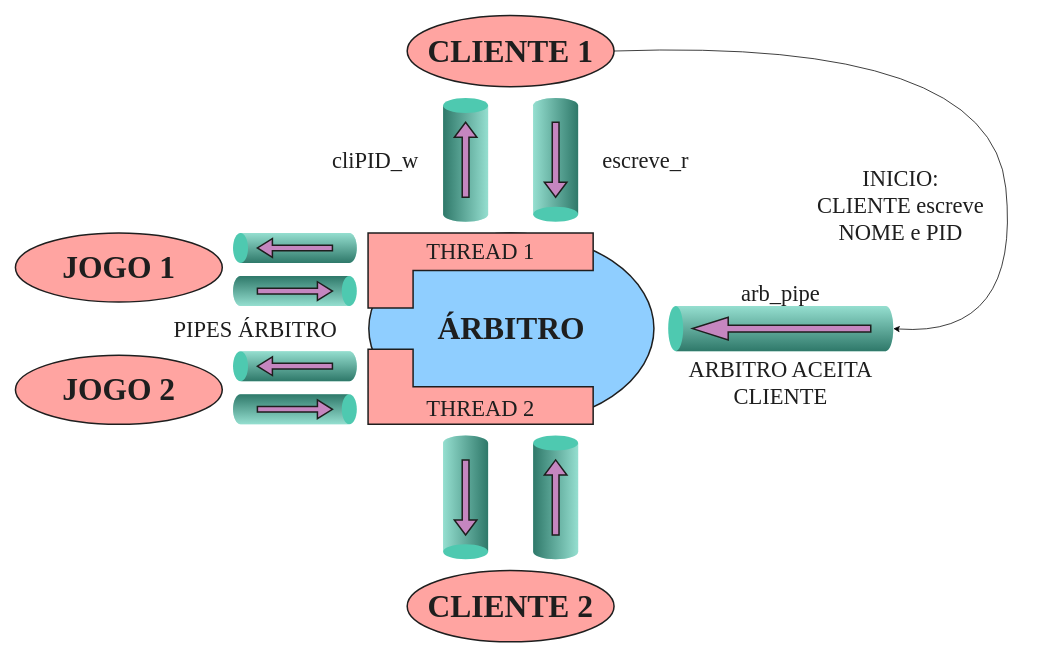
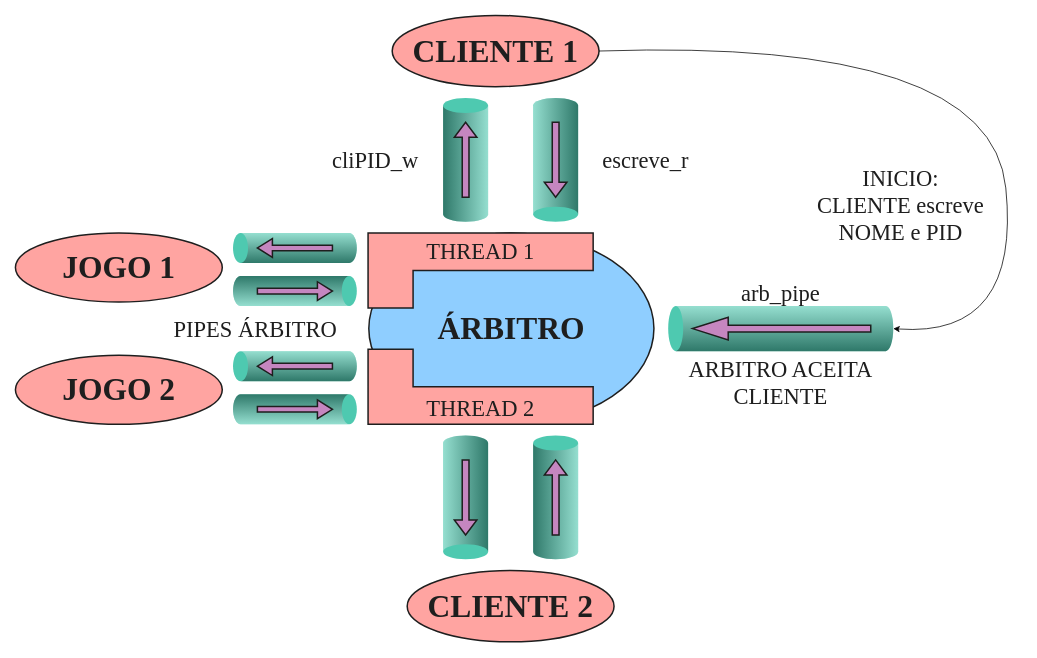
  <mxCell id="0" />
  <mxCell id="1" parent="0" />
  <mxCell id="2" value="" style="verticalLabelPosition=bottom;verticalAlign=top;html=1;shape=mxgraph.infographic.cylinder;strokeColor=none;direction=east;fillColor=#4EC9B0;" vertex="1" parent="1"><mxGeometry x="590" y="130" width="60" height="165" as="geometry" /></mxCell>
  <mxCell id="3" value="CLIENTE 2" style="ellipse;whiteSpace=wrap;html=1;fontFamily=Lucida Console;fontSize=42;align=center;fontStyle=1;strokeWidth=2;strokeColor=#1E1E1E;fontColor=#1E1E1E;fillColor=#FFA4A1;" vertex="1" parent="1"><mxGeometry x="542.16" y="760" width="275.69" height="95" as="geometry" /></mxCell>
- <mxCell id="4" value="CLIENTE 1" style="ellipse;whiteSpace=wrap;html=1;fontFamily=Lucida Console;fontSize=42;align=center;fontStyle=1;strokeWidth=2;strokeColor=#1E1E1E;fontColor=#1E1E1E;fillColor=#FFA4A1;" vertex="1" parent="1"><mxGeometry x="542.16" y="20" width="275.69" height="95" as="geometry" /></mxCell>
+ <mxCell id="4" value="CLIENTE 1" style="ellipse;whiteSpace=wrap;html=1;fontFamily=Lucida Console;fontSize=42;align=center;fontStyle=1;strokeWidth=2;strokeColor=#1E1E1E;fontColor=#1E1E1E;fillColor=#FFA4A1;" vertex="1" parent="1"><mxGeometry x="522.16" y="20" width="275.69" height="95" as="geometry" /></mxCell>
  <mxCell id="5" value="" style="verticalLabelPosition=bottom;verticalAlign=top;html=1;shape=mxgraph.infographic.cylinder;strokeColor=none;direction=west;fillColor=#4EC9B0;" vertex="1" parent="1"><mxGeometry x="710" y="130" width="60" height="165" as="geometry" /></mxCell>
  <mxCell id="6" value="" style="verticalLabelPosition=bottom;verticalAlign=top;html=1;shape=mxgraph.infographic.cylinder;strokeColor=none;direction=west;fillColor=#4EC9B0;" vertex="1" parent="1"><mxGeometry x="590" y="580" width="60" height="165" as="geometry" /></mxCell>
  <mxCell id="7" value="" style="verticalLabelPosition=bottom;verticalAlign=top;html=1;shape=mxgraph.infographic.cylinder;strokeColor=none;direction=east;fillColor=#4EC9B0;" vertex="1" parent="1"><mxGeometry x="710" y="580" width="60" height="165" as="geometry" /></mxCell>
  <mxCell id="8" value="" style="shape=singleArrow;direction=north;whiteSpace=wrap;html=1;strokeColor=#1E1E1E;strokeWidth=2;fontFamily=Lucida Console;fontSize=42;fontColor=#1E1E1E;align=center;fillColor=#C586C0;" vertex="1" parent="1"><mxGeometry x="605" y="162.5" width="30" height="100" as="geometry" /></mxCell>
  <mxCell id="9" value="" style="shape=singleArrow;direction=south;whiteSpace=wrap;html=1;strokeColor=#1E1E1E;strokeWidth=2;fontFamily=Lucida Console;fontSize=42;fontColor=#1E1E1E;align=center;fillColor=#C586C0;" vertex="1" parent="1"><mxGeometry x="725" y="162.5" width="30" height="100" as="geometry" /></mxCell>
  <mxCell id="10" value="" style="shape=singleArrow;direction=south;whiteSpace=wrap;html=1;strokeColor=#1E1E1E;strokeWidth=2;fontFamily=Lucida Console;fontSize=42;fontColor=#1E1E1E;align=center;fillColor=#C586C0;" vertex="1" parent="1"><mxGeometry x="605" y="612.5" width="30" height="100" as="geometry" /></mxCell>
  <mxCell id="11" value="" style="shape=singleArrow;direction=north;whiteSpace=wrap;html=1;strokeColor=#1E1E1E;strokeWidth=2;fontFamily=Lucida Console;fontSize=42;fontColor=#1E1E1E;align=center;fillColor=#C586C0;" vertex="1" parent="1"><mxGeometry x="725" y="612.5" width="30" height="100" as="geometry" /></mxCell>
  <mxCell id="12" value="" style="verticalLabelPosition=bottom;verticalAlign=top;html=1;shape=mxgraph.infographic.cylinder;strokeColor=none;direction=north;fillColor=#4EC9B0;" vertex="1" parent="1"><mxGeometry x="890" y="407.5" width="300" height="60" as="geometry" /></mxCell>
  <mxCell id="13" value="" style="shape=singleArrow;direction=west;whiteSpace=wrap;html=1;strokeColor=#1E1E1E;strokeWidth=2;fontFamily=Lucida Console;fontSize=42;fontColor=#1E1E1E;align=center;fillColor=#C586C0;" vertex="1" parent="1"><mxGeometry x="922.5" y="422.5" width="237.5" height="30" as="geometry" /></mxCell>
  <mxCell id="14" value="" style="curved=1;endArrow=classic;html=1;fontFamily=Lucida Console;fontSize=42;fontColor=#1E1E1E;exitX=1;exitY=0.5;exitDx=0;exitDy=0;entryX=0.5;entryY=1;entryDx=0;entryDy=0;entryPerimeter=0;" edge="1" parent="1" source="4" target="12"><mxGeometry width="50" height="50" relative="1" as="geometry"><mxPoint x="730" y="490" as="sourcePoint" /><mxPoint x="910" y="120" as="targetPoint" /><Array as="points"><mxPoint x="1320" y="50" /><mxPoint x="1360" y="450" /></Array></mxGeometry></mxCell>
  <mxCell id="15" value="INICIO:&lt;br&gt;CLIENTE escreve NOME e PID" style="text;html=1;strokeColor=none;fillColor=none;align=center;verticalAlign=middle;whiteSpace=wrap;rounded=0;fontFamily=Lucida Console;fontSize=30;fontColor=#1E1E1E;" vertex="1" parent="1"><mxGeometry x="1060" y="262.5" width="280" height="20" as="geometry" /></mxCell>
  <mxCell id="16" value="JOGO 1" style="ellipse;whiteSpace=wrap;html=1;fontFamily=Lucida Console;fontSize=42;align=center;fontStyle=1;strokeWidth=2;strokeColor=#1E1E1E;fontColor=#1E1E1E;fillColor=#FFA4A1;" vertex="1" parent="1"><mxGeometry x="20" y="310" width="275.69" height="92" as="geometry" /></mxCell>
  <mxCell id="17" value="JOGO 2" style="ellipse;whiteSpace=wrap;html=1;fontFamily=Lucida Console;fontSize=42;align=center;fontStyle=1;strokeWidth=2;strokeColor=#1E1E1E;fontColor=#1E1E1E;fillColor=#FFA4A1;" vertex="1" parent="1"><mxGeometry x="20" y="473" width="275.69" height="92" as="geometry" /></mxCell>
  <mxCell id="18" value="" style="verticalLabelPosition=bottom;verticalAlign=top;html=1;shape=mxgraph.infographic.cylinder;strokeColor=none;direction=north;fillColor=#4EC9B0;" vertex="1" parent="1"><mxGeometry x="310" y="310" width="165" height="40" as="geometry" /></mxCell>
  <mxCell id="19" value="" style="shape=singleArrow;direction=west;whiteSpace=wrap;html=1;strokeColor=#1E1E1E;strokeWidth=2;fontFamily=Lucida Console;fontSize=42;fontColor=#1E1E1E;align=center;fillColor=#C586C0;" vertex="1" parent="1"><mxGeometry x="342.5" y="317.5" width="100" height="25" as="geometry" /></mxCell>
  <mxCell id="20" value="" style="verticalLabelPosition=bottom;verticalAlign=top;html=1;shape=mxgraph.infographic.cylinder;strokeColor=none;direction=south;fillColor=#4EC9B0;" vertex="1" parent="1"><mxGeometry x="310" y="367.5" width="165" height="40" as="geometry" /></mxCell>
  <mxCell id="21" value="" style="shape=singleArrow;direction=east;whiteSpace=wrap;html=1;strokeColor=#1E1E1E;strokeWidth=2;fontFamily=Lucida Console;fontSize=42;fontColor=#1E1E1E;align=center;fillColor=#C586C0;" vertex="1" parent="1"><mxGeometry x="342.5" y="375" width="100" height="25" as="geometry" /></mxCell>
  <mxCell id="22" value="" style="verticalLabelPosition=bottom;verticalAlign=top;html=1;shape=mxgraph.infographic.cylinder;strokeColor=none;direction=north;fillColor=#4EC9B0;" vertex="1" parent="1"><mxGeometry x="310" y="467.5" width="165" height="40" as="geometry" /></mxCell>
  <mxCell id="23" value="" style="shape=singleArrow;direction=west;whiteSpace=wrap;html=1;strokeColor=#1E1E1E;strokeWidth=2;fontFamily=Lucida Console;fontSize=42;fontColor=#1E1E1E;align=center;fillColor=#C586C0;" vertex="1" parent="1"><mxGeometry x="342.5" y="475" width="100" height="25" as="geometry" /></mxCell>
  <mxCell id="24" value="" style="verticalLabelPosition=bottom;verticalAlign=top;html=1;shape=mxgraph.infographic.cylinder;strokeColor=none;direction=south;fillColor=#4EC9B0;" vertex="1" parent="1"><mxGeometry x="310" y="525" width="165" height="40" as="geometry" /></mxCell>
  <mxCell id="25" value="" style="shape=singleArrow;direction=east;whiteSpace=wrap;html=1;strokeColor=#1E1E1E;strokeWidth=2;fontFamily=Lucida Console;fontSize=42;fontColor=#1E1E1E;align=center;fillColor=#C586C0;" vertex="1" parent="1"><mxGeometry x="342.5" y="532.5" width="100" height="25" as="geometry" /></mxCell>
  <mxCell id="26" value="PIPES ÁRBITRO" style="text;html=1;strokeColor=none;fillColor=none;align=center;verticalAlign=middle;whiteSpace=wrap;rounded=0;fontFamily=Lucida Console;fontSize=30;fontColor=#1E1E1E;" vertex="1" parent="1"><mxGeometry x="200" y="427.5" width="280" height="20" as="geometry" /></mxCell>
  <mxCell id="27" value="cliPID_w" style="text;html=1;strokeColor=none;fillColor=none;align=center;verticalAlign=middle;whiteSpace=wrap;rounded=0;fontFamily=Lucida Console;fontSize=30;fontColor=#1E1E1E;" vertex="1" parent="1"><mxGeometry x="360" y="202.5" width="280" height="20" as="geometry" /></mxCell>
  <mxCell id="28" value="escreve_r" style="text;html=1;strokeColor=none;fillColor=none;align=center;verticalAlign=middle;whiteSpace=wrap;rounded=0;fontFamily=Lucida Console;fontSize=30;fontColor=#1E1E1E;" vertex="1" parent="1"><mxGeometry x="720" y="202.5" width="280" height="20" as="geometry" /></mxCell>
  <mxCell id="29" value="ÁRBITRO" style="ellipse;whiteSpace=wrap;html=1;fontFamily=Lucida Console;fontSize=42;align=center;fontStyle=1;strokeWidth=2;strokeColor=#1E1E1E;fontColor=#1E1E1E;fillColor=#8FCEFF;" vertex="1" parent="1"><mxGeometry x="491" y="310" width="380" height="255" as="geometry" /></mxCell>
  <mxCell id="30" value="THREAD 1" style="shape=corner;whiteSpace=wrap;html=1;strokeColor=#1E1E1E;strokeWidth=2;fillColor=#FFA4A1;fontFamily=Lucida Console;fontSize=30;fontColor=#1E1E1E;align=center;dx=60;dy=50;horizontal=1;verticalAlign=top;" vertex="1" parent="1"><mxGeometry x="490" y="310" width="300" height="100" as="geometry" /></mxCell>
  <mxCell id="31" value="THREAD 2" style="shape=corner;whiteSpace=wrap;html=1;strokeColor=#1E1E1E;strokeWidth=2;fillColor=#FFA4A1;fontFamily=Lucida Console;fontSize=30;fontColor=#1E1E1E;align=center;dx=60;dy=50;horizontal=1;verticalAlign=bottom;flipH=0;flipV=1;" vertex="1" parent="1"><mxGeometry x="490" y="465" width="300" height="100" as="geometry" /></mxCell>
  <mxCell id="32" value="ARBITRO ACEITA CLIENTE" style="text;html=1;strokeColor=none;fillColor=none;align=center;verticalAlign=middle;whiteSpace=wrap;rounded=0;fontFamily=Lucida Console;fontSize=30;fontColor=#1E1E1E;" vertex="1" parent="1"><mxGeometry x="900" y="500" width="280" height="20" as="geometry" /></mxCell>
  <mxCell id="33" value="arb_pipe" style="text;html=1;strokeColor=none;fillColor=none;align=center;verticalAlign=middle;whiteSpace=wrap;rounded=0;fontFamily=Lucida Console;fontSize=30;fontColor=#1E1E1E;" vertex="1" parent="1"><mxGeometry x="900" y="380" width="280" height="20" as="geometry" /></mxCell>
